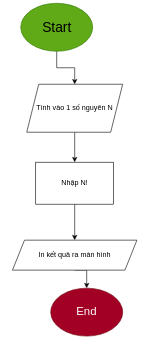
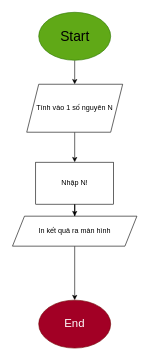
  <mxCell id="0" />
  <mxCell id="1" parent="0" />
  <mxCell id="2" style="edgeStyle=orthogonalEdgeStyle;rounded=0;orthogonalLoop=1;jettySize=auto;html=1;entryX=0.5;entryY=0;entryDx=0;entryDy=0;" edge="1" parent="1" source="3" target="5"><mxGeometry relative="1" as="geometry"><mxPoint x="124" y="140" as="targetPoint" /></mxGeometry></mxCell>
- <mxCell id="3" value="Start" style="ellipse;html=1;fillColor=#60a917;fontColor=default;strokeColor=#2D7600;fontSize=23;convertToSvg=0;" vertex="1" parent="1"><mxGeometry x="34" y="5" width="120" height="80" as="geometry" /></mxCell>
+ <mxCell id="3" value="Start" style="ellipse;html=1;fillColor=#60a917;fontColor=default;strokeColor=#2D7600;fontSize=23;convertToSvg=0;" vertex="1" parent="1"><mxGeometry x="64" y="20" width="120" height="80" as="geometry" /></mxCell>
  <mxCell id="4" style="edgeStyle=orthogonalEdgeStyle;rounded=0;orthogonalLoop=1;jettySize=auto;html=1;entryX=0.5;entryY=0;entryDx=0;entryDy=0;" edge="1" parent="1" source="5" target="7"><mxGeometry relative="1" as="geometry" /></mxCell>
  <mxCell id="5" value="Tính vào 1 số nguyên N" style="shape=parallelogram;perimeter=parallelogramPerimeter;whiteSpace=wrap;html=1;fixedSize=1;" vertex="1" parent="1"><mxGeometry x="44" y="140" width="160" height="80" as="geometry" /></mxCell>
  <mxCell id="6" style="edgeStyle=orthogonalEdgeStyle;rounded=0;orthogonalLoop=1;jettySize=auto;html=1;entryX=0.5;entryY=0;entryDx=0;entryDy=0;" edge="1" parent="1" source="7" target="10"><mxGeometry relative="1" as="geometry"><mxPoint x="124" y="390" as="targetPoint" /></mxGeometry></mxCell>
  <mxCell id="7" value="Nhập N!" style="rounded=0;whiteSpace=wrap;html=1;" vertex="1" parent="1"><mxGeometry x="59" y="270" width="130" height="70" as="geometry" /></mxCell>
  <mxCell id="8" style="edgeStyle=orthogonalEdgeStyle;rounded=0;orthogonalLoop=1;jettySize=auto;html=1;entryX=0.5;entryY=0;entryDx=0;entryDy=0;exitX=0.5;exitY=1;exitDx=0;exitDy=0;" edge="1" parent="1" source="10" target="9"><mxGeometry relative="1" as="geometry"><mxPoint x="124" y="450" as="sourcePoint" /></mxGeometry></mxCell>
- <mxCell id="9" value="&lt;font style=&quot;font-size: 19px;&quot;&gt;End&lt;/font&gt;" style="ellipse;whiteSpace=wrap;html=1;fillColor=#a20025;fontColor=#ffffff;strokeColor=#6F0000;" vertex="1" parent="1"><mxGeometry x="84" y="480" width="120" height="80" as="geometry" /></mxCell>
- <mxCell id="10" value="In kết quả ra màn hình" style="shape=parallelogram;perimeter=parallelogramPerimeter;whiteSpace=wrap;html=1;fixedSize=1;" vertex="1" parent="1"><mxGeometry x="20.25" y="400" width="207.5" height="50" as="geometry" /></mxCell>
+ <mxCell id="9" value="&lt;font style=&quot;font-size: 19px;&quot;&gt;End&lt;/font&gt;" style="ellipse;whiteSpace=wrap;html=1;fillColor=#a20025;fontColor=#ffffff;strokeColor=#6F0000;" vertex="1" parent="1"><mxGeometry x="64" y="500" width="120" height="80" as="geometry" /></mxCell>
+ <mxCell id="10" value="In kết quả ra màn hình" style="shape=parallelogram;perimeter=parallelogramPerimeter;whiteSpace=wrap;html=1;fixedSize=1;" vertex="1" parent="1"><mxGeometry x="20.25" y="360" width="207.5" height="50" as="geometry" /></mxCell>
